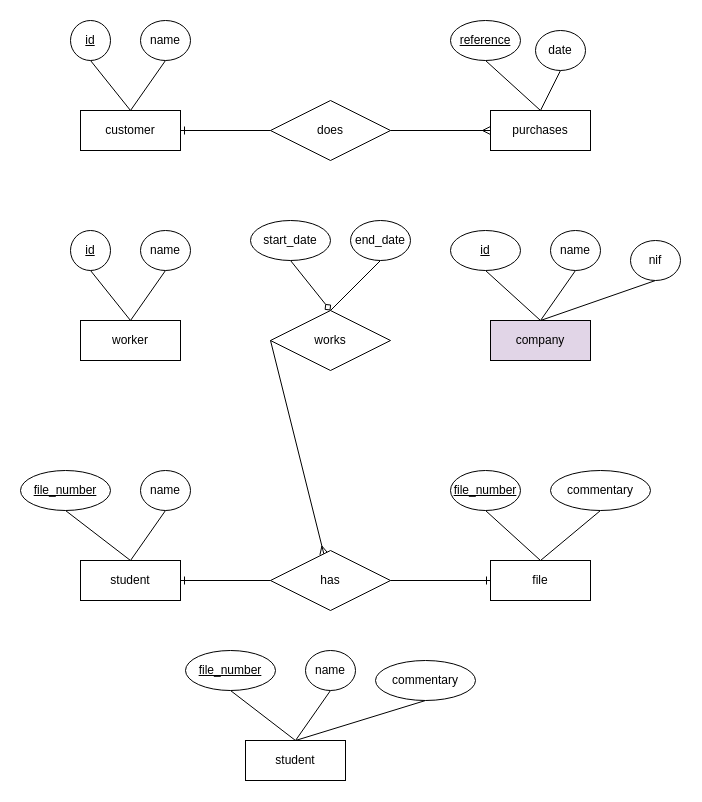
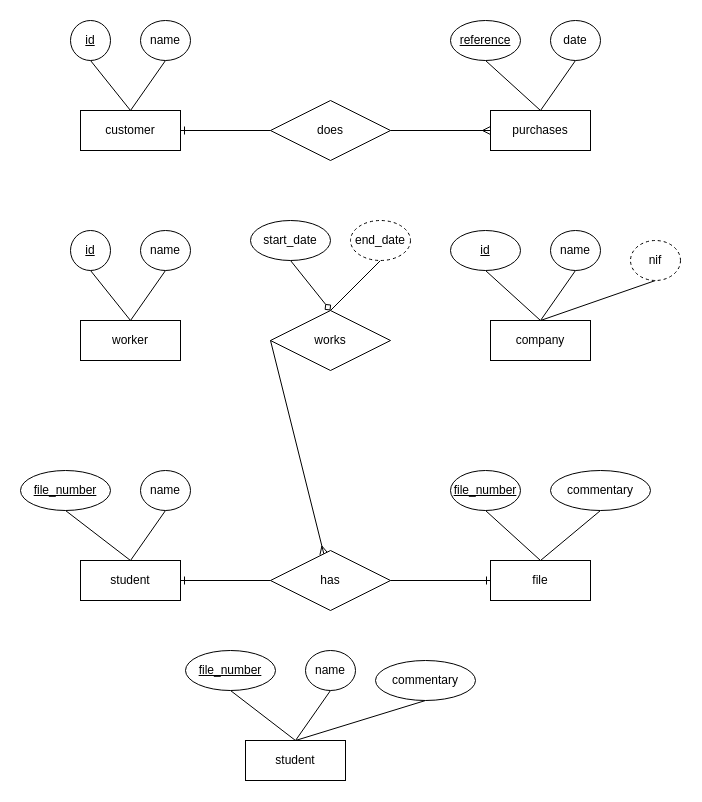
  <mxCell id="0" />
  <mxCell id="1" parent="0" />
  <mxCell id="2" value="customer" style="whiteSpace=wrap;html=1;align=center;" vertex="1" parent="1"><mxGeometry x="80" y="110" width="100" height="40" as="geometry" /></mxCell>
  <mxCell id="3" value="purchases" style="whiteSpace=wrap;html=1;align=center;" vertex="1" parent="1"><mxGeometry x="490" y="110" width="100" height="40" as="geometry" /></mxCell>
  <mxCell id="4" value="does" style="shape=rhombus;perimeter=rhombusPerimeter;whiteSpace=wrap;html=1;align=center;" vertex="1" parent="1"><mxGeometry x="270" y="100" width="120" height="60" as="geometry" /></mxCell>
  <mxCell id="5" style="edgeStyle=none;rounded=0;orthogonalLoop=1;jettySize=auto;html=1;exitX=0.5;exitY=1;exitDx=0;exitDy=0;entryX=0.5;entryY=0;entryDx=0;entryDy=0;endArrow=none;endFill=0;" edge="1" parent="1" source="6" target="2"><mxGeometry relative="1" as="geometry" /></mxCell>
  <mxCell id="6" value="&lt;u&gt;id&lt;/u&gt;" style="ellipse;whiteSpace=wrap;html=1;align=center;" vertex="1" parent="1"><mxGeometry x="70" y="20" width="40" height="40" as="geometry" /></mxCell>
  <mxCell id="7" style="edgeStyle=none;rounded=0;orthogonalLoop=1;jettySize=auto;html=1;exitX=0.5;exitY=1;exitDx=0;exitDy=0;endArrow=none;endFill=0;" edge="1" parent="1" source="8"><mxGeometry relative="1" as="geometry"><mxPoint x="130" y="110" as="targetPoint" /></mxGeometry></mxCell>
  <mxCell id="8" value="name" style="ellipse;whiteSpace=wrap;html=1;align=center;" vertex="1" parent="1"><mxGeometry x="140" y="20" width="50" height="40" as="geometry" /></mxCell>
  <mxCell id="9" value="" style="fontSize=12;html=1;endArrow=ERmany;entryX=0;entryY=0.5;entryDx=0;entryDy=0;exitX=1;exitY=0.5;exitDx=0;exitDy=0;" edge="1" parent="1" source="4" target="3"><mxGeometry width="100" height="100" relative="1" as="geometry"><mxPoint x="340" y="260" as="sourcePoint" /><mxPoint x="440" y="160" as="targetPoint" /></mxGeometry></mxCell>
  <mxCell id="10" value="" style="fontSize=12;html=1;endArrow=ERone;entryX=1;entryY=0.5;entryDx=0;entryDy=0;exitX=0;exitY=0.5;exitDx=0;exitDy=0;endFill=0;" edge="1" parent="1" source="4" target="2"><mxGeometry width="100" height="100" relative="1" as="geometry"><mxPoint x="260" y="220" as="sourcePoint" /><mxPoint x="360" y="220" as="targetPoint" /></mxGeometry></mxCell>
  <mxCell id="11" style="edgeStyle=none;rounded=0;orthogonalLoop=1;jettySize=auto;html=1;exitX=0;exitY=0.5;exitDx=0;exitDy=0;endArrow=ERone;endFill=0;" edge="1" parent="1" source="6" target="6"><mxGeometry relative="1" as="geometry" /></mxCell>
  <mxCell id="12" style="edgeStyle=none;rounded=0;orthogonalLoop=1;jettySize=auto;html=1;exitX=0.5;exitY=1;exitDx=0;exitDy=0;entryX=0.5;entryY=0;entryDx=0;entryDy=0;endArrow=none;endFill=0;" edge="1" parent="1" source="13"><mxGeometry relative="1" as="geometry"><mxPoint x="540" y="110" as="targetPoint" /></mxGeometry></mxCell>
  <mxCell id="13" value="&lt;u&gt;reference&lt;/u&gt;" style="ellipse;whiteSpace=wrap;html=1;align=center;" vertex="1" parent="1"><mxGeometry x="450" y="20" width="70" height="40" as="geometry" /></mxCell>
  <mxCell id="14" style="edgeStyle=none;rounded=0;orthogonalLoop=1;jettySize=auto;html=1;exitX=0.5;exitY=1;exitDx=0;exitDy=0;endArrow=none;endFill=0;" edge="1" parent="1" source="15"><mxGeometry relative="1" as="geometry"><mxPoint x="540" y="110" as="targetPoint" /></mxGeometry></mxCell>
- <mxCell id="15" value="date" style="ellipse;whiteSpace=wrap;html=1;align=center;" vertex="1" parent="1"><mxGeometry x="535" y="30" width="50" height="40" as="geometry" /></mxCell>
+ <mxCell id="15" value="date" style="ellipse;whiteSpace=wrap;html=1;align=center;" vertex="1" parent="1"><mxGeometry x="550" y="20" width="50" height="40" as="geometry" /></mxCell>
  <mxCell id="16" style="edgeStyle=none;rounded=0;orthogonalLoop=1;jettySize=auto;html=1;exitX=0;exitY=0.5;exitDx=0;exitDy=0;endArrow=ERone;endFill=0;" edge="1" parent="1" source="13" target="13"><mxGeometry relative="1" as="geometry" /></mxCell>
  <mxCell id="17" value="worker" style="whiteSpace=wrap;html=1;align=center;" vertex="1" parent="1"><mxGeometry x="80" y="320" width="100" height="40" as="geometry" /></mxCell>
- <mxCell id="18" value="company" style="whiteSpace=wrap;html=1;align=center;fillColor=#e1d5e7;" vertex="1" parent="1"><mxGeometry x="490" y="320" width="100" height="40" as="geometry" /></mxCell>
+ <mxCell id="18" value="company" style="whiteSpace=wrap;html=1;align=center;" vertex="1" parent="1"><mxGeometry x="490" y="320" width="100" height="40" as="geometry" /></mxCell>
  <mxCell id="19" value="works" style="shape=rhombus;perimeter=rhombusPerimeter;whiteSpace=wrap;html=1;align=center;" vertex="1" parent="1"><mxGeometry x="270" y="310" width="120" height="60" as="geometry" /></mxCell>
  <mxCell id="20" style="edgeStyle=none;rounded=0;orthogonalLoop=1;jettySize=auto;html=1;exitX=0.5;exitY=1;exitDx=0;exitDy=0;entryX=0.5;entryY=0;entryDx=0;entryDy=0;endArrow=none;endFill=0;" edge="1" parent="1" source="21" target="17"><mxGeometry relative="1" as="geometry" /></mxCell>
  <mxCell id="21" value="&lt;u&gt;id&lt;/u&gt;" style="ellipse;whiteSpace=wrap;html=1;align=center;" vertex="1" parent="1"><mxGeometry x="70" y="230" width="40" height="40" as="geometry" /></mxCell>
  <mxCell id="22" style="edgeStyle=none;rounded=0;orthogonalLoop=1;jettySize=auto;html=1;exitX=0.5;exitY=1;exitDx=0;exitDy=0;endArrow=none;endFill=0;" edge="1" parent="1" source="23"><mxGeometry relative="1" as="geometry"><mxPoint x="130" y="320" as="targetPoint" /></mxGeometry></mxCell>
  <mxCell id="23" value="name" style="ellipse;whiteSpace=wrap;html=1;align=center;" vertex="1" parent="1"><mxGeometry x="140" y="230" width="50" height="40" as="geometry" /></mxCell>
  <mxCell id="24" value="" style="fontSize=12;html=1;endArrow=ERmany;exitX=0;exitY=0.5;exitDx=0;exitDy=0;endFill=0;" edge="1" parent="1" source="19" target="39"><mxGeometry width="100" height="100" relative="1" as="geometry"><mxPoint x="260" y="430" as="sourcePoint" /><mxPoint x="360" y="430" as="targetPoint" /></mxGeometry></mxCell>
  <mxCell id="25" style="edgeStyle=none;rounded=0;orthogonalLoop=1;jettySize=auto;html=1;exitX=0;exitY=0.5;exitDx=0;exitDy=0;endArrow=ERone;endFill=0;" edge="1" parent="1" source="21" target="21"><mxGeometry relative="1" as="geometry" /></mxCell>
  <mxCell id="26" style="edgeStyle=none;rounded=0;orthogonalLoop=1;jettySize=auto;html=1;exitX=0.5;exitY=1;exitDx=0;exitDy=0;entryX=0.5;entryY=0;entryDx=0;entryDy=0;endArrow=none;endFill=0;" edge="1" parent="1" source="27"><mxGeometry relative="1" as="geometry"><mxPoint x="540" y="320" as="targetPoint" /></mxGeometry></mxCell>
  <mxCell id="27" value="&lt;u&gt;id&lt;/u&gt;" style="ellipse;whiteSpace=wrap;html=1;align=center;" vertex="1" parent="1"><mxGeometry x="450" y="230" width="70" height="40" as="geometry" /></mxCell>
  <mxCell id="28" style="edgeStyle=none;rounded=0;orthogonalLoop=1;jettySize=auto;html=1;exitX=0.5;exitY=1;exitDx=0;exitDy=0;endArrow=none;endFill=0;" edge="1" parent="1" source="29"><mxGeometry relative="1" as="geometry"><mxPoint x="540" y="320" as="targetPoint" /></mxGeometry></mxCell>
  <mxCell id="29" value="name" style="ellipse;whiteSpace=wrap;html=1;align=center;" vertex="1" parent="1"><mxGeometry x="550" y="230" width="50" height="40" as="geometry" /></mxCell>
  <mxCell id="30" style="edgeStyle=none;rounded=0;orthogonalLoop=1;jettySize=auto;html=1;exitX=0;exitY=0.5;exitDx=0;exitDy=0;endArrow=ERone;endFill=0;" edge="1" parent="1" source="27" target="27"><mxGeometry relative="1" as="geometry" /></mxCell>
  <mxCell id="31" style="edgeStyle=none;rounded=0;orthogonalLoop=1;jettySize=auto;html=1;exitX=0.5;exitY=1;exitDx=0;exitDy=0;endArrow=none;endFill=0;" edge="1" parent="1" source="32"><mxGeometry relative="1" as="geometry"><mxPoint x="540" y="320" as="targetPoint" /></mxGeometry></mxCell>
- <mxCell id="32" value="nif" style="ellipse;whiteSpace=wrap;html=1;align=center;" vertex="1" parent="1"><mxGeometry x="630" y="240" width="50" height="40" as="geometry" /></mxCell>
+ <mxCell id="32" value="nif" style="ellipse;whiteSpace=wrap;html=1;align=center;dashed=1;" vertex="1" parent="1"><mxGeometry x="630" y="240" width="50" height="40" as="geometry" /></mxCell>
  <mxCell id="33" style="edgeStyle=none;rounded=0;orthogonalLoop=1;jettySize=auto;html=1;exitX=0.5;exitY=1;exitDx=0;exitDy=0;endArrow=diamond;endFill=0;entryX=0.5;entryY=0;entryDx=0;entryDy=0;" edge="1" parent="1" source="34" target="19"><mxGeometry relative="1" as="geometry"><mxPoint x="260" y="290" as="targetPoint" /></mxGeometry></mxCell>
  <mxCell id="34" value="start_date" style="ellipse;whiteSpace=wrap;html=1;align=center;" vertex="1" parent="1"><mxGeometry x="250" y="220" width="80" height="40" as="geometry" /></mxCell>
  <mxCell id="35" style="edgeStyle=none;rounded=0;orthogonalLoop=1;jettySize=auto;html=1;exitX=0.5;exitY=1;exitDx=0;exitDy=0;endArrow=none;endFill=0;entryX=0.5;entryY=0;entryDx=0;entryDy=0;" edge="1" parent="1" source="36" target="19"><mxGeometry relative="1" as="geometry"><mxPoint x="260" y="290" as="targetPoint" /></mxGeometry></mxCell>
- <mxCell id="36" value="end_date" style="ellipse;whiteSpace=wrap;html=1;align=center;" vertex="1" parent="1"><mxGeometry x="350" y="220" width="60" height="40" as="geometry" /></mxCell>
+ <mxCell id="36" value="end_date" style="ellipse;whiteSpace=wrap;html=1;align=center;dashed=1;" vertex="1" parent="1"><mxGeometry x="350" y="220" width="60" height="40" as="geometry" /></mxCell>
  <mxCell id="37" value="student" style="whiteSpace=wrap;html=1;align=center;" vertex="1" parent="1"><mxGeometry x="80" y="560" width="100" height="40" as="geometry" /></mxCell>
  <mxCell id="38" value="file" style="whiteSpace=wrap;html=1;align=center;" vertex="1" parent="1"><mxGeometry x="490" y="560" width="100" height="40" as="geometry" /></mxCell>
  <mxCell id="39" value="has" style="shape=rhombus;perimeter=rhombusPerimeter;whiteSpace=wrap;html=1;align=center;" vertex="1" parent="1"><mxGeometry x="270" y="550" width="120" height="60" as="geometry" /></mxCell>
  <mxCell id="40" style="edgeStyle=none;rounded=0;orthogonalLoop=1;jettySize=auto;html=1;exitX=0.5;exitY=1;exitDx=0;exitDy=0;entryX=0.5;entryY=0;entryDx=0;entryDy=0;endArrow=none;endFill=0;" edge="1" parent="1" source="41" target="37"><mxGeometry relative="1" as="geometry" /></mxCell>
  <mxCell id="41" value="&lt;u&gt;file_number&lt;/u&gt;" style="ellipse;whiteSpace=wrap;html=1;align=center;" vertex="1" parent="1"><mxGeometry x="20" y="470" width="90" height="40" as="geometry" /></mxCell>
  <mxCell id="42" style="edgeStyle=none;rounded=0;orthogonalLoop=1;jettySize=auto;html=1;exitX=0.5;exitY=1;exitDx=0;exitDy=0;endArrow=none;endFill=0;" edge="1" parent="1" source="43"><mxGeometry relative="1" as="geometry"><mxPoint x="130" y="560" as="targetPoint" /></mxGeometry></mxCell>
  <mxCell id="43" value="name" style="ellipse;whiteSpace=wrap;html=1;align=center;" vertex="1" parent="1"><mxGeometry x="140" y="470" width="50" height="40" as="geometry" /></mxCell>
  <mxCell id="44" value="" style="fontSize=12;html=1;endArrow=ERone;entryX=0;entryY=0.5;entryDx=0;entryDy=0;exitX=1;exitY=0.5;exitDx=0;exitDy=0;endFill=0;" edge="1" parent="1" source="39" target="38"><mxGeometry width="100" height="100" relative="1" as="geometry"><mxPoint x="340" y="710" as="sourcePoint" /><mxPoint x="440" y="610" as="targetPoint" /></mxGeometry></mxCell>
  <mxCell id="45" value="" style="fontSize=12;html=1;endArrow=ERone;entryX=1;entryY=0.5;entryDx=0;entryDy=0;exitX=0;exitY=0.5;exitDx=0;exitDy=0;endFill=0;" edge="1" parent="1" source="39" target="37"><mxGeometry width="100" height="100" relative="1" as="geometry"><mxPoint x="260" y="670" as="sourcePoint" /><mxPoint x="360" y="670" as="targetPoint" /></mxGeometry></mxCell>
  <mxCell id="46" style="edgeStyle=none;rounded=0;orthogonalLoop=1;jettySize=auto;html=1;exitX=0;exitY=0.5;exitDx=0;exitDy=0;endArrow=ERone;endFill=0;" edge="1" parent="1" source="41" target="41"><mxGeometry relative="1" as="geometry" /></mxCell>
  <mxCell id="47" style="edgeStyle=none;rounded=0;orthogonalLoop=1;jettySize=auto;html=1;exitX=0.5;exitY=1;exitDx=0;exitDy=0;entryX=0.5;entryY=0;entryDx=0;entryDy=0;endArrow=none;endFill=0;" edge="1" parent="1" source="48"><mxGeometry relative="1" as="geometry"><mxPoint x="540" y="560" as="targetPoint" /></mxGeometry></mxCell>
  <mxCell id="48" value="&lt;u&gt;file_number&lt;/u&gt;" style="ellipse;whiteSpace=wrap;html=1;align=center;" vertex="1" parent="1"><mxGeometry x="450" y="470" width="70" height="40" as="geometry" /></mxCell>
  <mxCell id="49" style="edgeStyle=none;rounded=0;orthogonalLoop=1;jettySize=auto;html=1;exitX=0.5;exitY=1;exitDx=0;exitDy=0;endArrow=none;endFill=0;" edge="1" parent="1" source="50"><mxGeometry relative="1" as="geometry"><mxPoint x="540" y="560" as="targetPoint" /></mxGeometry></mxCell>
  <mxCell id="50" value="commentary" style="ellipse;whiteSpace=wrap;html=1;align=center;" vertex="1" parent="1"><mxGeometry x="550" y="470" width="100" height="40" as="geometry" /></mxCell>
  <mxCell id="51" style="edgeStyle=none;rounded=0;orthogonalLoop=1;jettySize=auto;html=1;exitX=0;exitY=0.5;exitDx=0;exitDy=0;endArrow=ERone;endFill=0;" edge="1" parent="1" source="48" target="48"><mxGeometry relative="1" as="geometry" /></mxCell>
  <mxCell id="52" value="student" style="whiteSpace=wrap;html=1;align=center;" vertex="1" parent="1"><mxGeometry x="245" y="740" width="100" height="40" as="geometry" /></mxCell>
  <mxCell id="53" style="edgeStyle=none;rounded=0;orthogonalLoop=1;jettySize=auto;html=1;exitX=0.5;exitY=1;exitDx=0;exitDy=0;entryX=0.5;entryY=0;entryDx=0;entryDy=0;endArrow=none;endFill=0;" edge="1" parent="1" source="54" target="52"><mxGeometry relative="1" as="geometry" /></mxCell>
  <mxCell id="54" value="&lt;u&gt;file_number&lt;/u&gt;" style="ellipse;whiteSpace=wrap;html=1;align=center;" vertex="1" parent="1"><mxGeometry x="185" y="650" width="90" height="40" as="geometry" /></mxCell>
  <mxCell id="55" style="edgeStyle=none;rounded=0;orthogonalLoop=1;jettySize=auto;html=1;exitX=0.5;exitY=1;exitDx=0;exitDy=0;endArrow=none;endFill=0;" edge="1" parent="1" source="56"><mxGeometry relative="1" as="geometry"><mxPoint x="295" y="740" as="targetPoint" /></mxGeometry></mxCell>
  <mxCell id="56" value="name" style="ellipse;whiteSpace=wrap;html=1;align=center;" vertex="1" parent="1"><mxGeometry x="305" y="650" width="50" height="40" as="geometry" /></mxCell>
  <mxCell id="57" style="edgeStyle=none;rounded=0;orthogonalLoop=1;jettySize=auto;html=1;exitX=0;exitY=0.5;exitDx=0;exitDy=0;endArrow=ERone;endFill=0;" edge="1" parent="1" source="54" target="54"><mxGeometry relative="1" as="geometry" /></mxCell>
  <mxCell id="58" style="edgeStyle=none;rounded=0;orthogonalLoop=1;jettySize=auto;html=1;exitX=0.5;exitY=1;exitDx=0;exitDy=0;endArrow=none;endFill=0;" edge="1" parent="1" source="59"><mxGeometry relative="1" as="geometry"><mxPoint x="295" y="740" as="targetPoint" /></mxGeometry></mxCell>
  <mxCell id="59" value="commentary" style="ellipse;whiteSpace=wrap;html=1;align=center;" vertex="1" parent="1"><mxGeometry x="375" y="660" width="100" height="40" as="geometry" /></mxCell>
